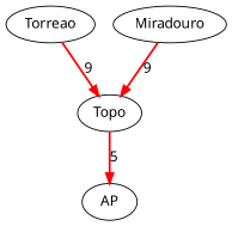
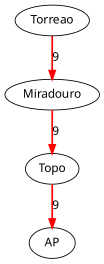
  digraph {
    fontname="Noto Sans"
    node [fontname="Noto Sans"]
    edge [color=red fontname="Noto Sans" penwidth=2.0]
    n1 [label=Torreao]
    n2 [label=Miradouro]
    n3 [label=Topo]
    n4 [label=AP]
-   n1 -> n3 [label=9]
+   n1 -> n2 [label=9]
    n2 -> n3 [label=9]
-   n3 -> n4 [label=5]
+   n3 -> n4 [label=9]
  }
